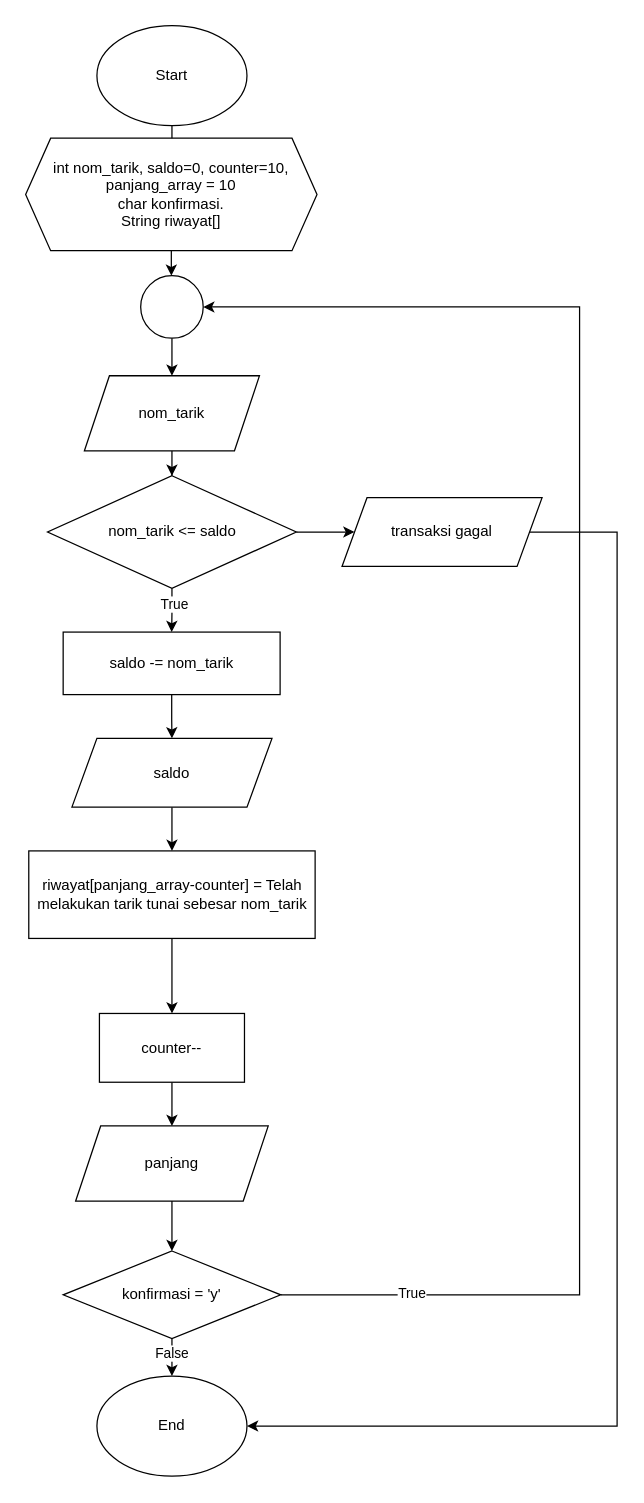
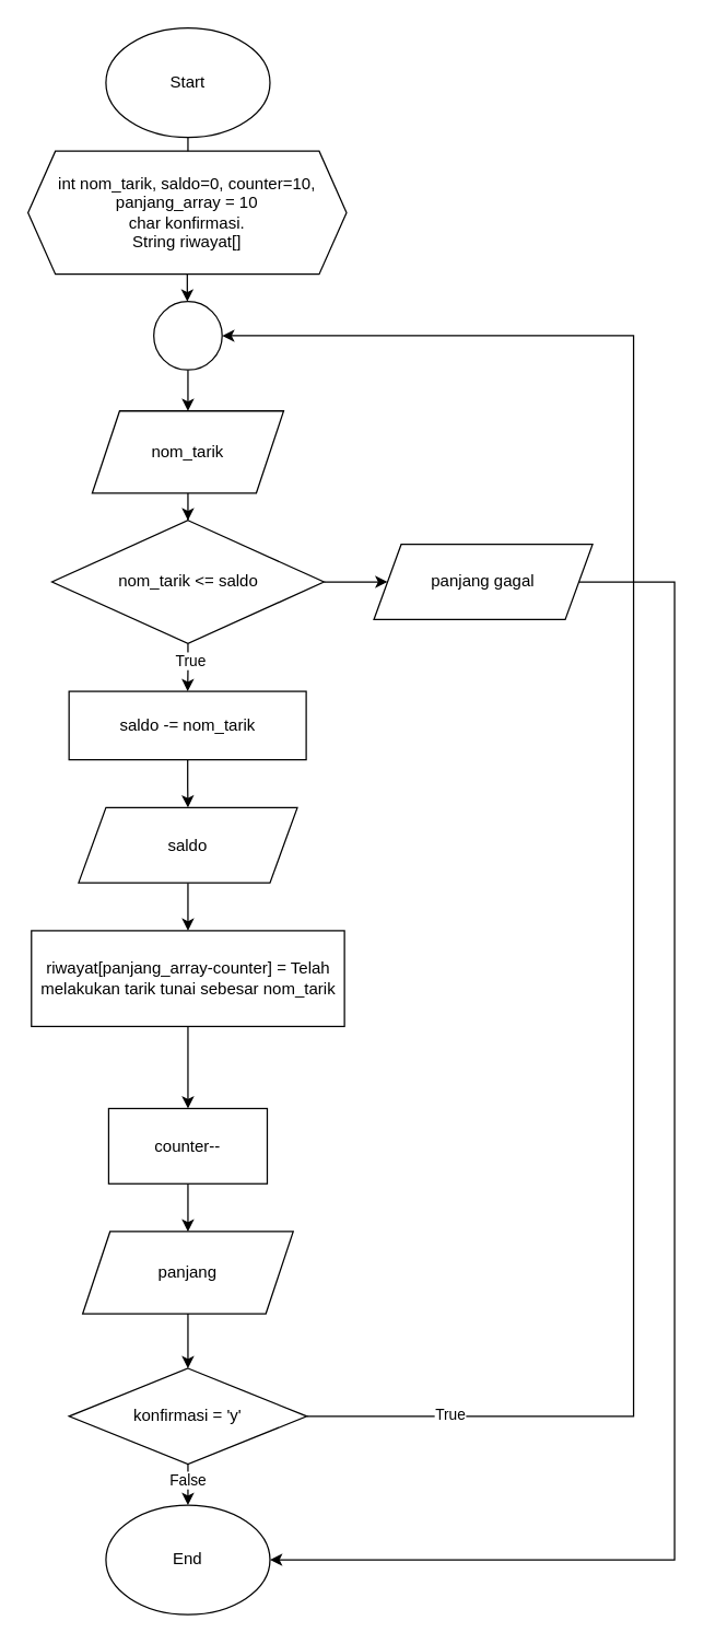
  <mxCell id="0" />
  <mxCell id="1" parent="0" />
  <mxCell id="2" value="" style="edgeStyle=orthogonalEdgeStyle;rounded=0;orthogonalLoop=1;jettySize=auto;html=1;" parent="1" source="3" target="5" edge="1"><mxGeometry relative="1" as="geometry" /></mxCell>
  <mxCell id="3" value="Start" style="ellipse;whiteSpace=wrap;html=1;" parent="1" vertex="1"><mxGeometry x="77" y="20" width="120" height="80" as="geometry" /></mxCell>
  <mxCell id="4" value="" style="edgeStyle=orthogonalEdgeStyle;rounded=0;orthogonalLoop=1;jettySize=auto;html=1;" parent="1" source="5" target="7" edge="1"><mxGeometry relative="1" as="geometry" /></mxCell>
  <mxCell id="5" value="int nom_tarik, saldo=0, counter=10, panjang_array = 10&lt;br&gt;char konfirmasi.&lt;br&gt;String riwayat[]" style="shape=hexagon;perimeter=hexagonPerimeter2;whiteSpace=wrap;html=1;fixedSize=1;" parent="1" vertex="1"><mxGeometry x="20" y="110" width="233" height="90" as="geometry" /></mxCell>
  <mxCell id="6" value="" style="edgeStyle=orthogonalEdgeStyle;rounded=0;orthogonalLoop=1;jettySize=auto;html=1;" parent="1" source="7" target="9" edge="1"><mxGeometry relative="1" as="geometry" /></mxCell>
  <mxCell id="7" value="" style="ellipse;whiteSpace=wrap;html=1;aspect=fixed;" parent="1" vertex="1"><mxGeometry x="112" y="220" width="50" height="50" as="geometry" /></mxCell>
  <mxCell id="8" value="" style="edgeStyle=orthogonalEdgeStyle;rounded=0;orthogonalLoop=1;jettySize=auto;html=1;" parent="1" source="9" target="13" edge="1"><mxGeometry relative="1" as="geometry" /></mxCell>
  <mxCell id="9" value="nom_tarik" style="shape=parallelogram;perimeter=parallelogramPerimeter;whiteSpace=wrap;html=1;fixedSize=1;" parent="1" vertex="1"><mxGeometry x="67" y="300" width="140" height="60" as="geometry" /></mxCell>
  <mxCell id="10" value="" style="edgeStyle=orthogonalEdgeStyle;rounded=0;orthogonalLoop=1;jettySize=auto;html=1;" parent="1" source="13" target="15" edge="1"><mxGeometry relative="1" as="geometry" /></mxCell>
  <mxCell id="11" value="True" style="edgeLabel;html=1;align=center;verticalAlign=middle;resizable=0;points=[];" parent="10" vertex="1" connectable="0"><mxGeometry x="-0.375" y="1" relative="1" as="geometry"><mxPoint y="1" as="offset" /></mxGeometry></mxCell>
  <mxCell id="12" value="" style="edgeStyle=orthogonalEdgeStyle;rounded=0;orthogonalLoop=1;jettySize=auto;html=1;" parent="1" source="13" target="19" edge="1"><mxGeometry relative="1" as="geometry" /></mxCell>
  <mxCell id="13" value="nom_tarik &amp;lt;= saldo" style="rhombus;whiteSpace=wrap;html=1;" parent="1" vertex="1"><mxGeometry x="37.5" y="380" width="199" height="90" as="geometry" /></mxCell>
  <mxCell id="14" value="" style="edgeStyle=orthogonalEdgeStyle;rounded=0;orthogonalLoop=1;jettySize=auto;html=1;" parent="1" source="15" target="17" edge="1"><mxGeometry relative="1" as="geometry" /></mxCell>
  <mxCell id="15" value="saldo -= nom_tarik" style="rounded=0;whiteSpace=wrap;html=1;" parent="1" vertex="1"><mxGeometry x="50" y="505" width="173.5" height="50" as="geometry" /></mxCell>
  <mxCell id="16" value="" style="edgeStyle=orthogonalEdgeStyle;rounded=0;orthogonalLoop=1;jettySize=auto;html=1;" edge="1" parent="1" source="17" target="29"><mxGeometry relative="1" as="geometry" /></mxCell>
  <mxCell id="17" value="saldo" style="shape=parallelogram;perimeter=parallelogramPerimeter;whiteSpace=wrap;html=1;fixedSize=1;" parent="1" vertex="1"><mxGeometry x="57" y="590" width="160" height="55" as="geometry" /></mxCell>
  <mxCell id="18" style="edgeStyle=orthogonalEdgeStyle;rounded=0;orthogonalLoop=1;jettySize=auto;html=1;entryX=1;entryY=0.5;entryDx=0;entryDy=0;" edge="1" parent="1" source="19" target="25"><mxGeometry relative="1" as="geometry"><Array as="points"><mxPoint x="493" y="425" /><mxPoint x="493" y="1140" /></Array></mxGeometry></mxCell>
- <mxCell id="19" value="transaksi gagal" style="shape=parallelogram;perimeter=parallelogramPerimeter;whiteSpace=wrap;html=1;fixedSize=1;" parent="1" vertex="1"><mxGeometry x="273" y="397.5" width="160" height="55" as="geometry" /></mxCell>
+ <mxCell id="19" value="panjang gagal" style="shape=parallelogram;perimeter=parallelogramPerimeter;whiteSpace=wrap;html=1;fixedSize=1;" parent="1" vertex="1"><mxGeometry x="273" y="397.5" width="160" height="55" as="geometry" /></mxCell>
  <mxCell id="20" value="" style="edgeStyle=orthogonalEdgeStyle;rounded=0;orthogonalLoop=1;jettySize=auto;html=1;" parent="1" source="24" target="25" edge="1"><mxGeometry relative="1" as="geometry" /></mxCell>
  <mxCell id="21" value="False" style="edgeLabel;html=1;align=center;verticalAlign=middle;resizable=0;points=[];" parent="20" vertex="1" connectable="0"><mxGeometry x="0.257" y="-1" relative="1" as="geometry"><mxPoint as="offset" /></mxGeometry></mxCell>
  <mxCell id="22" style="edgeStyle=orthogonalEdgeStyle;rounded=0;orthogonalLoop=1;jettySize=auto;html=1;entryX=1;entryY=0.5;entryDx=0;entryDy=0;" edge="1" parent="1" source="24" target="7"><mxGeometry relative="1" as="geometry"><mxPoint x="173" y="250" as="targetPoint" /><Array as="points"><mxPoint x="463" y="1035" /><mxPoint x="463" y="245" /></Array></mxGeometry></mxCell>
  <mxCell id="23" value="True" style="edgeLabel;html=1;align=center;verticalAlign=middle;resizable=0;points=[];" vertex="1" connectable="0" parent="22"><mxGeometry x="-0.843" y="2" relative="1" as="geometry"><mxPoint as="offset" /></mxGeometry></mxCell>
  <mxCell id="24" value="konfirmasi = 'y'" style="rhombus;whiteSpace=wrap;html=1;" parent="1" vertex="1"><mxGeometry x="50" y="1000" width="174" height="70" as="geometry" /></mxCell>
  <mxCell id="25" value="End" style="ellipse;whiteSpace=wrap;html=1;" parent="1" vertex="1"><mxGeometry x="77" y="1100" width="120" height="80" as="geometry" /></mxCell>
  <mxCell id="26" value="" style="edgeStyle=orthogonalEdgeStyle;rounded=0;orthogonalLoop=1;jettySize=auto;html=1;" parent="1" source="27" target="24" edge="1"><mxGeometry relative="1" as="geometry" /></mxCell>
  <mxCell id="27" value="panjang" style="shape=parallelogram;perimeter=parallelogramPerimeter;whiteSpace=wrap;html=1;fixedSize=1;" parent="1" vertex="1"><mxGeometry x="60" y="900" width="154" height="60" as="geometry" /></mxCell>
  <mxCell id="28" value="" style="edgeStyle=orthogonalEdgeStyle;rounded=0;orthogonalLoop=1;jettySize=auto;html=1;" edge="1" parent="1" source="29" target="31"><mxGeometry relative="1" as="geometry" /></mxCell>
  <mxCell id="29" value="riwayat[panjang_array-counter] = Telah melakukan tarik tunai sebesar nom_tarik" style="whiteSpace=wrap;html=1;" vertex="1" parent="1"><mxGeometry x="22.5" y="680" width="229" height="70" as="geometry" /></mxCell>
  <mxCell id="30" value="" style="edgeStyle=orthogonalEdgeStyle;rounded=0;orthogonalLoop=1;jettySize=auto;html=1;" edge="1" parent="1" source="31" target="27"><mxGeometry relative="1" as="geometry" /></mxCell>
  <mxCell id="31" value="counter--" style="whiteSpace=wrap;html=1;" vertex="1" parent="1"><mxGeometry x="79" y="810" width="116" height="55" as="geometry" /></mxCell>
